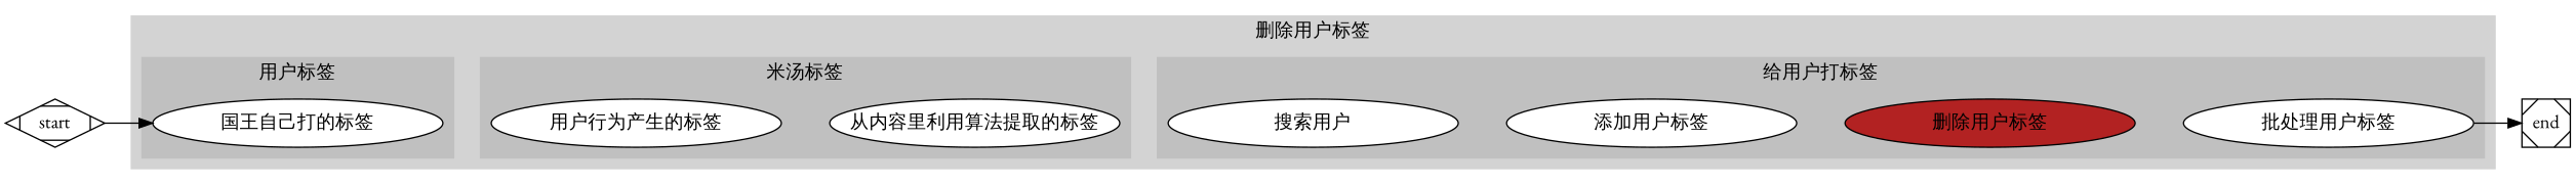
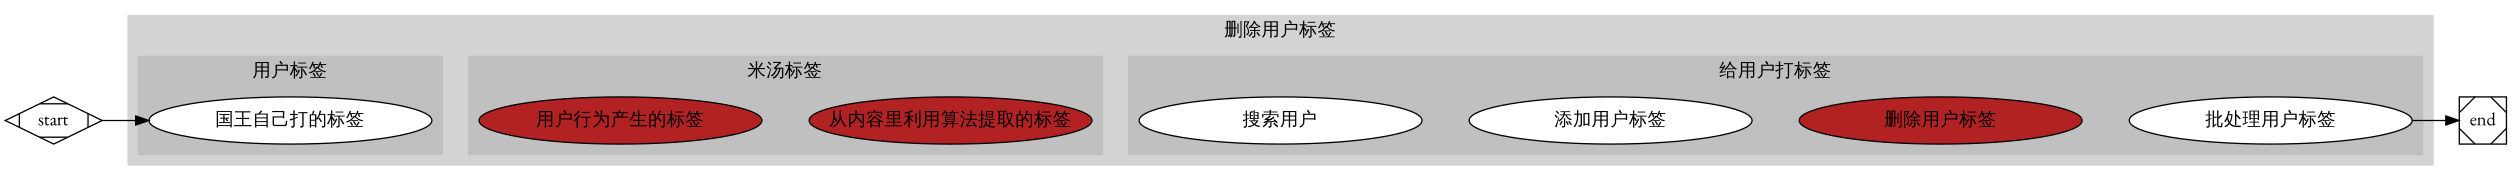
  digraph {
    autosize=false
    compound=true
    fontname="EB Garamond"
    nodesep=13.0
    rankdir=LR
    node [fillcolor=white fixedsize=true fontname="EB Garamond" style=filled]
    edge [color=none dir=none fontname="EB Garamond"]
    n1 [label="国王自己打的标签" width=3]
-   n2 [label="用户行为产生的标签" width=3]
-   n3 [label="从内容里利用算法提取的标签" width=3]
+   n2 [fillcolor=firebrick label="用户行为产生的标签" width=3]
+   n3 [fillcolor=firebrick label="从内容里利用算法提取的标签" width=3]
    n4 [height=.5 label="搜索用户" width=3]
    n5 [label="添加用户标签" rankseq="1.2 equally" width=3]
    n6 [fillcolor=firebrick label="删除用户标签" width=3]
    n7 [label="批处理用户标签" width=3]
    end [shape=Msquare fillcolor="" fixedsize="" style=""]
    start [rankseq=3 shape=Mdiamond fillcolor="" fixedsize="" style=""]
    subgraph cluster_1 {
      color=lightgrey
      label="删除用户标签"
      style=filled
      subgraph cluster_2 {
        color=grey
        label="用户标签"
        style=filled
        n1
      }
      subgraph cluster_3 {
        color=grey
        label="米汤标签"
        style=filled
        n2
        n3
      }
      subgraph cluster_4 {
        color=grey
        label="给用户打标签"
        style=filled
        n4
        n5
        n6
        n7
      }
    }
    n1 -> n2
    n2 -> n3
    n3 -> n4
    n4 -> n5
    n5 -> n6
    n6 -> n7
    n7 -> end [color="" dir=""]
    start -> n1 [nodeseq=5.0 color="" dir=""]
  }
